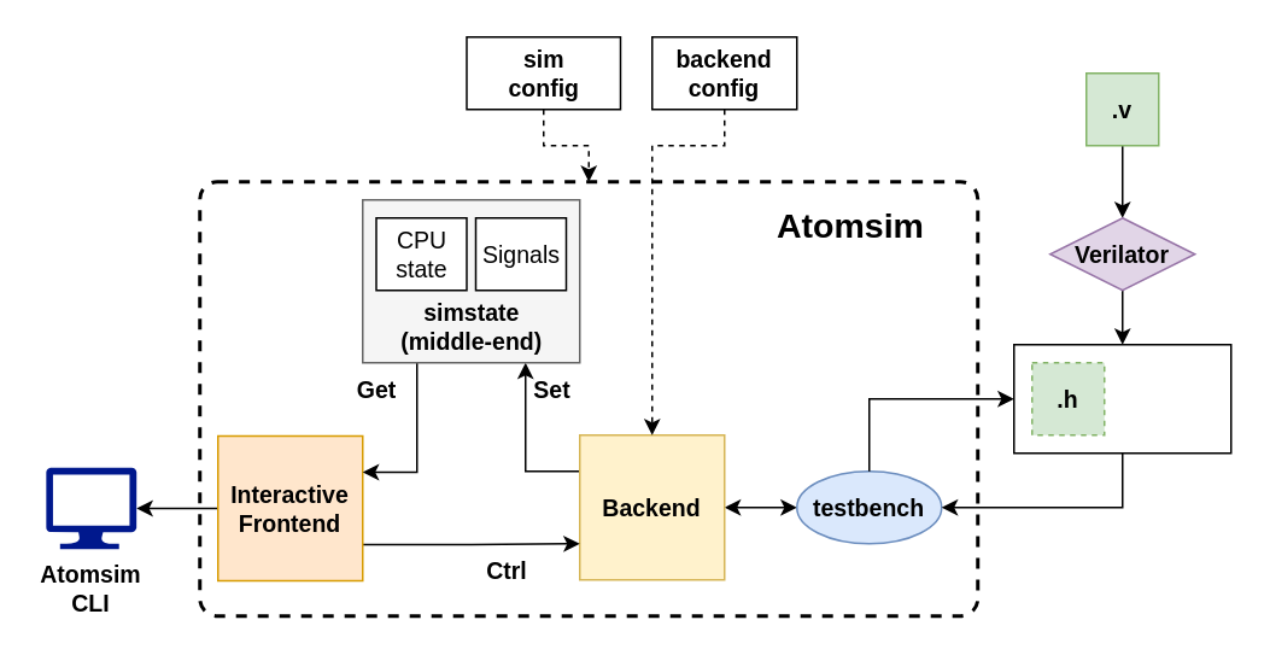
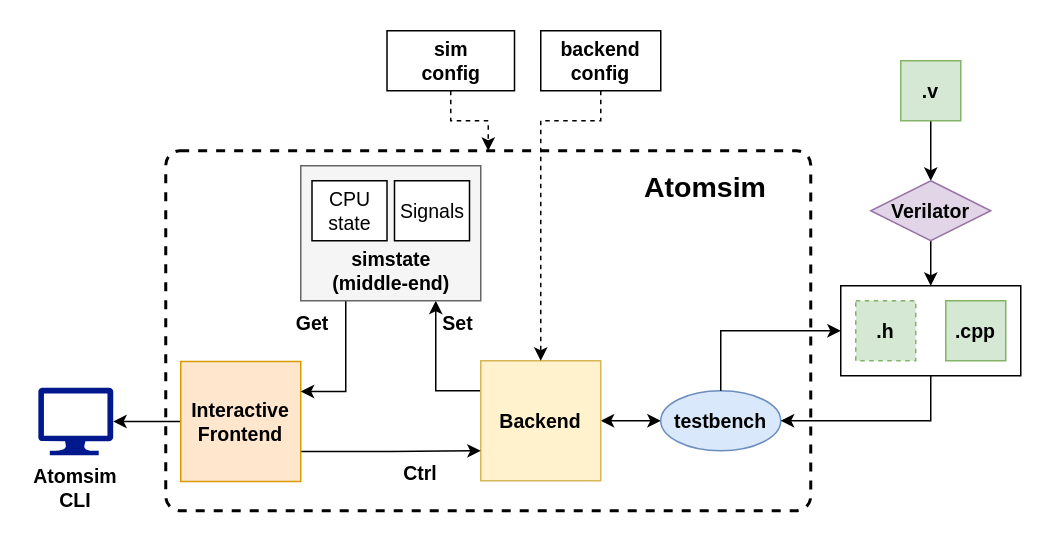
  <mxCell id="0" />
  <mxCell id="1" parent="0" />
  <mxCell id="2" value="" style="rounded=1;whiteSpace=wrap;html=1;fontSize=13;dashed=1;arcSize=4;strokeWidth=2;fontStyle=1" vertex="1" parent="1"><mxGeometry x="110" y="100" width="430" height="240" as="geometry" /></mxCell>
  <mxCell id="3" style="edgeStyle=orthogonalEdgeStyle;rounded=0;orthogonalLoop=1;jettySize=auto;html=1;exitX=0;exitY=0.5;exitDx=0;exitDy=0;fontSize=13;startArrow=classic;startFill=1;fontStyle=1" edge="1" parent="1" source="4" target="15"><mxGeometry relative="1" as="geometry" /></mxCell>
  <mxCell id="4" value="testbench" style="ellipse;whiteSpace=wrap;html=1;fontSize=13;fillColor=#dae8fc;strokeColor=#6c8ebf;fontStyle=1;" vertex="1" parent="1"><mxGeometry x="440" y="260" width="80" height="40" as="geometry" /></mxCell>
  <mxCell id="5" value="" style="rounded=0;whiteSpace=wrap;html=1;fontSize=13;fontStyle=1" vertex="1" parent="1"><mxGeometry x="560" y="190" width="120" height="60" as="geometry" /></mxCell>
+ <mxCell id="6" value=".cpp" style="rounded=0;whiteSpace=wrap;html=1;fillColor=#d5e8d4;strokeColor=#82b366;fontSize=13;fontStyle=1" vertex="1" parent="1"><mxGeometry x="630" y="200" width="40" height="40" as="geometry" /></mxCell>
  <mxCell id="7" style="edgeStyle=orthogonalEdgeStyle;rounded=0;orthogonalLoop=1;jettySize=auto;html=1;exitX=0.5;exitY=1;exitDx=0;exitDy=0;fontSize=13;fontStyle=1" edge="1" parent="1" source="8" target="12"><mxGeometry relative="1" as="geometry"><mxPoint x="640" y="180" as="targetPoint" /></mxGeometry></mxCell>
  <mxCell id="8" value=".v" style="rounded=0;whiteSpace=wrap;html=1;fillColor=#d5e8d4;strokeColor=#82b366;fontSize=13;fontStyle=1" vertex="1" parent="1"><mxGeometry x="600" y="40" width="40" height="40" as="geometry" /></mxCell>
  <mxCell id="9" style="edgeStyle=orthogonalEdgeStyle;rounded=0;orthogonalLoop=1;jettySize=auto;html=1;exitX=0.5;exitY=1;exitDx=0;exitDy=0;entryX=1;entryY=0.5;entryDx=0;entryDy=0;fontSize=13;fontStyle=1" edge="1" parent="1" source="5" target="4"><mxGeometry relative="1" as="geometry" /></mxCell>
  <mxCell id="10" value=".h" style="rounded=0;whiteSpace=wrap;html=1;fillColor=#d5e8d4;strokeColor=#82b366;fontSize=13;fontStyle=1;dashed=1;" vertex="1" parent="1"><mxGeometry x="570" y="200" width="40" height="40" as="geometry" /></mxCell>
  <mxCell id="11" style="edgeStyle=orthogonalEdgeStyle;rounded=0;orthogonalLoop=1;jettySize=auto;html=1;entryX=0.5;entryY=0;entryDx=0;entryDy=0;fontSize=13;fontStyle=1" edge="1" parent="1" source="12" target="5"><mxGeometry relative="1" as="geometry" /></mxCell>
  <mxCell id="12" value="Verilator" style="rhombus;whiteSpace=wrap;html=1;fontSize=13;fontStyle=1;fillColor=#e1d5e7;strokeColor=#9673a6;" vertex="1" parent="1"><mxGeometry x="580" y="120" width="80" height="40" as="geometry" /></mxCell>
  <mxCell id="13" style="edgeStyle=orthogonalEdgeStyle;rounded=0;orthogonalLoop=1;jettySize=auto;html=1;exitX=0.5;exitY=0;exitDx=0;exitDy=0;fontSize=13;fontStyle=1;entryX=0;entryY=0.5;entryDx=0;entryDy=0;" edge="1" parent="1" source="4" target="5"><mxGeometry relative="1" as="geometry"><mxPoint x="540" y="220" as="targetPoint" /><Array as="points"><mxPoint x="480" y="220" /></Array></mxGeometry></mxCell>
  <mxCell id="14" style="edgeStyle=orthogonalEdgeStyle;rounded=0;orthogonalLoop=1;jettySize=auto;html=1;exitX=0;exitY=0.25;exitDx=0;exitDy=0;entryX=0.75;entryY=1;entryDx=0;entryDy=0;fontSize=13;fontStyle=1" edge="1" parent="1" source="15" target="20"><mxGeometry relative="1" as="geometry" /></mxCell>
  <mxCell id="15" value="Backend" style="rounded=0;whiteSpace=wrap;html=1;fontSize=13;fontStyle=1;fillColor=#fff2cc;strokeColor=#d6b656;" vertex="1" parent="1"><mxGeometry x="320" y="240" width="80" height="80" as="geometry" /></mxCell>
  <mxCell id="16" style="edgeStyle=orthogonalEdgeStyle;rounded=0;orthogonalLoop=1;jettySize=auto;html=1;exitX=1;exitY=0.75;exitDx=0;exitDy=0;entryX=0;entryY=0.75;entryDx=0;entryDy=0;fontSize=13;fontStyle=1" edge="1" parent="1" source="18" target="15"><mxGeometry relative="1" as="geometry" /></mxCell>
  <mxCell id="17" style="edgeStyle=orthogonalEdgeStyle;rounded=0;orthogonalLoop=1;jettySize=auto;html=1;exitX=0;exitY=0.5;exitDx=0;exitDy=0;entryX=1;entryY=0.5;entryDx=0;entryDy=0;entryPerimeter=0;fontSize=13;fontStyle=1" edge="1" parent="1" source="18" target="24"><mxGeometry relative="1" as="geometry" /></mxCell>
  <mxCell id="18" value="Interactive&lt;br&gt;Frontend" style="rounded=0;whiteSpace=wrap;html=1;fontSize=13;fontStyle=1;fillColor=#ffe6cc;strokeColor=#d79b00;" vertex="1" parent="1"><mxGeometry x="120" y="240.5" width="80" height="80" as="geometry" /></mxCell>
  <mxCell id="19" style="edgeStyle=orthogonalEdgeStyle;rounded=0;orthogonalLoop=1;jettySize=auto;html=1;exitX=0.25;exitY=1;exitDx=0;exitDy=0;entryX=1;entryY=0.25;entryDx=0;entryDy=0;fontSize=13;fontStyle=1" edge="1" parent="1" source="20" target="18"><mxGeometry relative="1" as="geometry" /></mxCell>
  <mxCell id="20" value="" style="rounded=0;whiteSpace=wrap;html=1;fontSize=13;fontStyle=1;fillColor=#f5f5f5;fontColor=#333333;strokeColor=#666666;" vertex="1" parent="1"><mxGeometry x="200" y="110" width="120" height="90" as="geometry" /></mxCell>
  <mxCell id="21" value="Ctrl" style="text;html=1;strokeColor=none;fillColor=none;align=center;verticalAlign=middle;whiteSpace=wrap;rounded=0;fontSize=13;fontStyle=1" vertex="1" parent="1"><mxGeometry x="250" y="300" width="60" height="30" as="geometry" /></mxCell>
  <mxCell id="22" value="Set" style="text;html=1;strokeColor=none;fillColor=none;align=center;verticalAlign=middle;whiteSpace=wrap;rounded=0;fontSize=13;fontStyle=1" vertex="1" parent="1"><mxGeometry x="275" y="200" width="60" height="30" as="geometry" /></mxCell>
  <mxCell id="23" value="Get" style="text;html=1;strokeColor=none;fillColor=none;align=center;verticalAlign=middle;whiteSpace=wrap;rounded=0;fontSize=13;fontStyle=1" vertex="1" parent="1"><mxGeometry x="177.5" y="200" width="60" height="30" as="geometry" /></mxCell>
  <mxCell id="24" value="" style="sketch=0;aspect=fixed;pointerEvents=1;shadow=0;dashed=0;html=1;strokeColor=none;labelPosition=center;verticalLabelPosition=bottom;verticalAlign=top;align=center;fillColor=#00188D;shape=mxgraph.azure.computer;fontSize=13;fontStyle=1" vertex="1" parent="1"><mxGeometry x="25" y="258" width="50" height="45" as="geometry" /></mxCell>
  <mxCell id="25" value="Atomsim CLI" style="text;html=1;strokeColor=none;fillColor=none;align=center;verticalAlign=middle;whiteSpace=wrap;rounded=0;fontSize=13;fontStyle=1" vertex="1" parent="1"><mxGeometry x="20" y="310" width="60" height="30" as="geometry" /></mxCell>
  <mxCell id="26" style="edgeStyle=orthogonalEdgeStyle;rounded=0;orthogonalLoop=1;jettySize=auto;html=1;exitX=0.5;exitY=1;exitDx=0;exitDy=0;entryX=0.5;entryY=0;entryDx=0;entryDy=0;dashed=1;fontSize=13;startArrow=none;startFill=0;" edge="1" parent="1" source="27" target="2"><mxGeometry relative="1" as="geometry" /></mxCell>
  <mxCell id="27" value="sim&lt;br&gt;config" style="rounded=0;whiteSpace=wrap;html=1;fontSize=13;fontStyle=1" vertex="1" parent="1"><mxGeometry x="257.5" y="20" width="85" height="40" as="geometry" /></mxCell>
  <mxCell id="28" style="edgeStyle=orthogonalEdgeStyle;rounded=0;orthogonalLoop=1;jettySize=auto;html=1;exitX=0.5;exitY=1;exitDx=0;exitDy=0;entryX=0.5;entryY=0;entryDx=0;entryDy=0;fontSize=13;startArrow=none;startFill=0;dashed=1;fontStyle=1" edge="1" parent="1" source="29" target="15"><mxGeometry relative="1" as="geometry"><Array as="points"><mxPoint x="400" y="30" /><mxPoint x="400" y="80" /><mxPoint x="360" y="80" /></Array></mxGeometry></mxCell>
  <mxCell id="29" value="backend&lt;br&gt;config" style="rounded=0;whiteSpace=wrap;html=1;fontSize=13;fontStyle=1" vertex="1" parent="1"><mxGeometry x="360" y="20" width="80" height="40" as="geometry" /></mxCell>
  <mxCell id="30" value="Signals" style="rounded=0;whiteSpace=wrap;html=1;fontSize=13;strokeWidth=1;" vertex="1" parent="1"><mxGeometry x="262.5" y="120" width="50" height="40" as="geometry" /></mxCell>
  <mxCell id="31" value="CPU state" style="rounded=0;whiteSpace=wrap;html=1;fontSize=13;strokeWidth=1;" vertex="1" parent="1"><mxGeometry x="207.5" y="120" width="50" height="40" as="geometry" /></mxCell>
  <mxCell id="32" value="Atomsim" style="text;html=1;strokeColor=none;fillColor=none;align=center;verticalAlign=middle;whiteSpace=wrap;rounded=0;fontSize=19;fontStyle=1" vertex="1" parent="1"><mxGeometry x="420" y="110" width="100" height="30" as="geometry" /></mxCell>
  <mxCell id="33" value="&lt;font style=&quot;font-size: 13px;&quot;&gt;simstate &lt;br style=&quot;font-size: 13px;&quot;&gt;(middle-end)&lt;/font&gt;" style="text;html=1;strokeColor=none;fillColor=none;align=center;verticalAlign=middle;whiteSpace=wrap;rounded=0;fontSize=13;fontStyle=1" vertex="1" parent="1"><mxGeometry x="207.5" y="160" width="105" height="40" as="geometry" /></mxCell>
